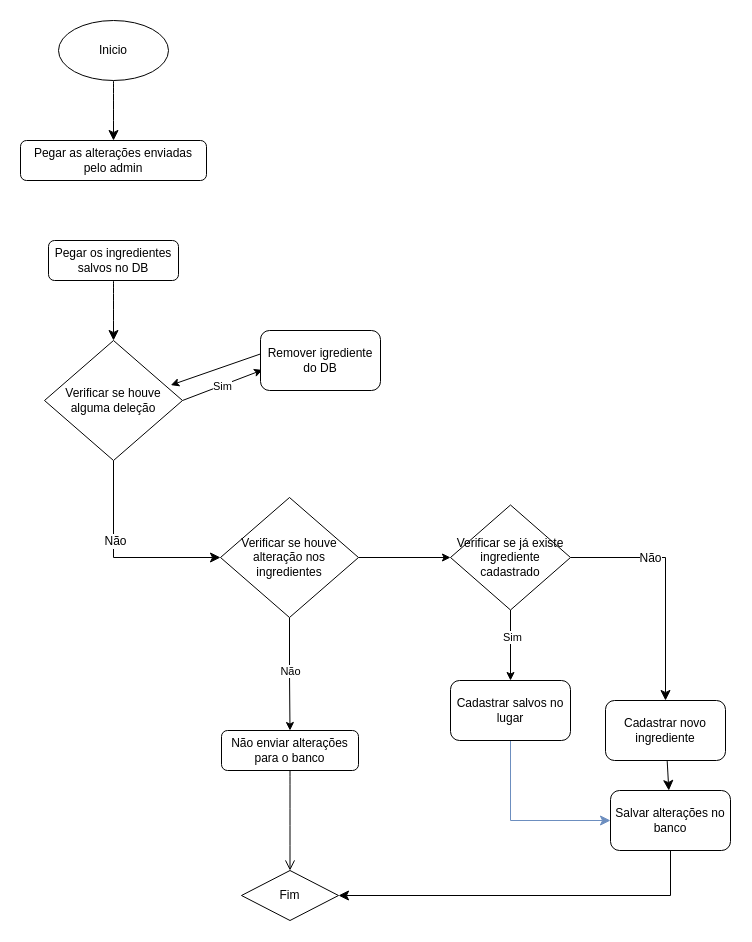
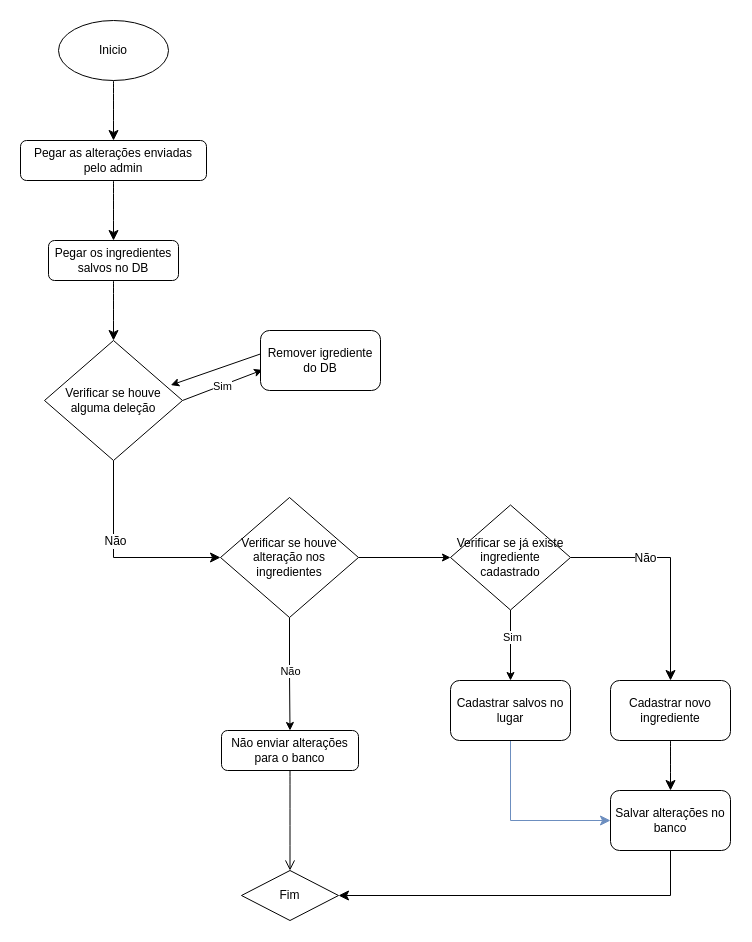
  <mxCell id="0" />
  <mxCell id="1" parent="0" />
  <mxCell id="2" style="edgeStyle=none;curved=1;rounded=0;orthogonalLoop=1;jettySize=auto;html=1;fontSize=12;startSize=8;endSize=8;" parent="1" source="3" target="5" edge="1"><mxGeometry relative="1" as="geometry" /></mxCell>
  <mxCell id="3" value="Inicio" style="ellipse;whiteSpace=wrap;html=1;" parent="1" vertex="1"><mxGeometry x="58" y="20" width="110" height="60" as="geometry" /></mxCell>
+ <mxCell id="4" style="edgeStyle=none;curved=1;rounded=0;orthogonalLoop=1;jettySize=auto;html=1;fontSize=12;startSize=8;endSize=8;entryX=0.5;entryY=0;entryDx=0;entryDy=0;" parent="1" source="5" target="15" edge="1"><mxGeometry relative="1" as="geometry" /></mxCell>
  <mxCell id="5" value="Pegar as alterações enviadas pelo admin" style="rounded=1;whiteSpace=wrap;html=1;" parent="1" vertex="1"><mxGeometry x="20" y="140" width="186" height="40" as="geometry" /></mxCell>
  <mxCell id="6" style="edgeStyle=orthogonalEdgeStyle;rounded=0;orthogonalLoop=1;jettySize=auto;html=1;fontSize=12;startSize=8;endSize=8;entryX=0;entryY=0.5;entryDx=0;entryDy=0;exitX=0.5;exitY=1;exitDx=0;exitDy=0;" parent="1" source="10" target="19" edge="1"><mxGeometry relative="1" as="geometry" /></mxCell>
  <mxCell id="7" value="Não" style="edgeLabel;html=1;align=center;verticalAlign=middle;resizable=0;points=[];fontSize=12;" parent="6" vertex="1" connectable="0"><mxGeometry x="-0.218" y="-2" relative="1" as="geometry"><mxPoint x="3" as="offset" /></mxGeometry></mxCell>
  <mxCell id="8" style="rounded=0;orthogonalLoop=1;jettySize=auto;html=1;exitX=1;exitY=0.5;exitDx=0;exitDy=0;entryX=0.017;entryY=0.657;entryDx=0;entryDy=0;entryPerimeter=0;" edge="1" parent="1" source="10" target="21"><mxGeometry relative="1" as="geometry" /></mxCell>
  <mxCell id="9" value="Sim" style="edgeLabel;html=1;align=center;verticalAlign=middle;resizable=0;points=[];" vertex="1" connectable="0" parent="8"><mxGeometry x="-0.009" relative="1" as="geometry"><mxPoint as="offset" /></mxGeometry></mxCell>
  <mxCell id="10" value="&lt;font style=&quot;font-size: 12px;&quot;&gt;Verificar se houve alguma deleção&lt;br&gt;&lt;/font&gt;" style="rhombus;whiteSpace=wrap;html=1;" parent="1" vertex="1"><mxGeometry x="44" y="340" width="138" height="120" as="geometry" /></mxCell>
  <mxCell id="11" style="edgeStyle=none;curved=1;rounded=0;orthogonalLoop=1;jettySize=auto;html=1;fontSize=12;startSize=8;endSize=8;endArrow=open;" parent="1" source="12" target="13" edge="1"><mxGeometry relative="1" as="geometry" /></mxCell>
  <mxCell id="12" value="Não enviar alterações para o banco" style="rounded=1;whiteSpace=wrap;html=1;" parent="1" vertex="1"><mxGeometry x="221" y="730" width="137" height="40" as="geometry" /></mxCell>
  <mxCell id="13" value="Fim" style="rhombus;whiteSpace=wrap;html=1;" parent="1" vertex="1"><mxGeometry x="241" y="870" width="97" height="50" as="geometry" /></mxCell>
  <mxCell id="14" style="edgeStyle=none;curved=1;rounded=0;orthogonalLoop=1;jettySize=auto;html=1;entryX=0.5;entryY=0;entryDx=0;entryDy=0;fontSize=12;startSize=8;endSize=8;" parent="1" source="15" target="10" edge="1"><mxGeometry relative="1" as="geometry" /></mxCell>
  <mxCell id="15" value="Pegar os ingredientes salvos no DB" style="rounded=1;whiteSpace=wrap;html=1;" parent="1" vertex="1"><mxGeometry x="48" y="240" width="130" height="40" as="geometry" /></mxCell>
  <mxCell id="16" style="edgeStyle=orthogonalEdgeStyle;rounded=0;orthogonalLoop=1;jettySize=auto;html=1;" edge="1" parent="1" source="19" target="12"><mxGeometry relative="1" as="geometry" /></mxCell>
  <mxCell id="17" value="Não" style="edgeLabel;html=1;align=center;verticalAlign=middle;resizable=0;points=[];" vertex="1" connectable="0" parent="16"><mxGeometry x="-0.119" y="-3" relative="1" as="geometry"><mxPoint x="3" y="3" as="offset" /></mxGeometry></mxCell>
  <mxCell id="18" style="edgeStyle=orthogonalEdgeStyle;rounded=0;orthogonalLoop=1;jettySize=auto;html=1;entryX=0;entryY=0.5;entryDx=0;entryDy=0;" edge="1" parent="1" source="19" target="26"><mxGeometry relative="1" as="geometry" /></mxCell>
  <mxCell id="19" value="Verificar se houve alteração nos ingredientes" style="rhombus;whiteSpace=wrap;html=1;" parent="1" vertex="1"><mxGeometry x="220" y="497" width="138" height="120" as="geometry" /></mxCell>
  <mxCell id="20" style="rounded=0;orthogonalLoop=1;jettySize=auto;html=1;entryX=0.915;entryY=0.372;entryDx=0;entryDy=0;exitX=-0.003;exitY=0.393;exitDx=0;exitDy=0;exitPerimeter=0;entryPerimeter=0;" edge="1" parent="1" source="21" target="10"><mxGeometry relative="1" as="geometry" /></mxCell>
  <mxCell id="21" value="Remover igrediente do DB" style="rounded=1;whiteSpace=wrap;html=1;" parent="1" vertex="1"><mxGeometry x="260" y="330" width="120" height="60" as="geometry" /></mxCell>
  <mxCell id="22" style="edgeStyle=orthogonalEdgeStyle;rounded=0;orthogonalLoop=1;jettySize=auto;html=1;entryX=0.5;entryY=0;entryDx=0;entryDy=0;fontSize=12;startSize=8;endSize=8;exitX=1;exitY=0.5;exitDx=0;exitDy=0;" parent="1" source="26" target="28" edge="1"><mxGeometry relative="1" as="geometry" /></mxCell>
  <mxCell id="23" value="Não" style="edgeLabel;html=1;align=center;verticalAlign=middle;resizable=0;points=[];fontSize=12;" parent="22" vertex="1" connectable="0"><mxGeometry x="-0.333" y="-5" relative="1" as="geometry"><mxPoint y="-5" as="offset" /></mxGeometry></mxCell>
  <mxCell id="24" style="edgeStyle=orthogonalEdgeStyle;rounded=0;orthogonalLoop=1;jettySize=auto;html=1;" edge="1" parent="1" source="26" target="32"><mxGeometry relative="1" as="geometry" /></mxCell>
  <mxCell id="25" value="Sim" style="edgeLabel;html=1;align=center;verticalAlign=middle;resizable=0;points=[];" vertex="1" connectable="0" parent="24"><mxGeometry x="-0.226" y="1" relative="1" as="geometry"><mxPoint as="offset" /></mxGeometry></mxCell>
  <mxCell id="26" value="Verificar se já existe ingrediente cadastrado" style="rhombus;whiteSpace=wrap;html=1;" parent="1" vertex="1"><mxGeometry x="450" y="504.5" width="120" height="105" as="geometry" /></mxCell>
  <mxCell id="27" value="" style="edgeStyle=none;curved=1;rounded=0;orthogonalLoop=1;jettySize=auto;html=1;fontSize=12;startSize=8;endSize=8;" parent="1" source="28" target="30" edge="1"><mxGeometry relative="1" as="geometry" /></mxCell>
- <mxCell id="28" value="Cadastrar novo ingrediente" style="rounded=1;whiteSpace=wrap;html=1;" parent="1" vertex="1"><mxGeometry x="605" y="700" width="120" height="60" as="geometry" /></mxCell>
+ <mxCell id="28" value="Cadastrar novo ingrediente" style="rounded=1;whiteSpace=wrap;html=1;" parent="1" vertex="1"><mxGeometry x="610" y="680" width="120" height="60" as="geometry" /></mxCell>
  <mxCell id="29" style="edgeStyle=orthogonalEdgeStyle;rounded=0;orthogonalLoop=1;jettySize=auto;html=1;entryX=1;entryY=0.5;entryDx=0;entryDy=0;fontSize=12;startSize=8;endSize=8;exitX=0.5;exitY=1;exitDx=0;exitDy=0;" parent="1" source="30" target="13" edge="1"><mxGeometry relative="1" as="geometry" /></mxCell>
  <mxCell id="30" value="Salvar alterações no banco" style="whiteSpace=wrap;html=1;rounded=1;" parent="1" vertex="1"><mxGeometry x="610" y="790" width="120" height="60" as="geometry" /></mxCell>
  <mxCell id="31" style="edgeStyle=orthogonalEdgeStyle;rounded=0;orthogonalLoop=1;jettySize=auto;html=1;fontSize=12;startSize=8;endSize=8;fillColor=#dae8fc;strokeColor=#6c8ebf;exitX=0.5;exitY=1;exitDx=0;exitDy=0;" parent="1" source="32" target="30" edge="1"><mxGeometry relative="1" as="geometry"><Array as="points"><mxPoint x="510" y="820" /></Array></mxGeometry></mxCell>
  <mxCell id="32" value="Cadastrar salvos no lugar" style="rounded=1;whiteSpace=wrap;html=1;" parent="1" vertex="1"><mxGeometry x="450" y="680" width="120" height="60" as="geometry" /></mxCell>
